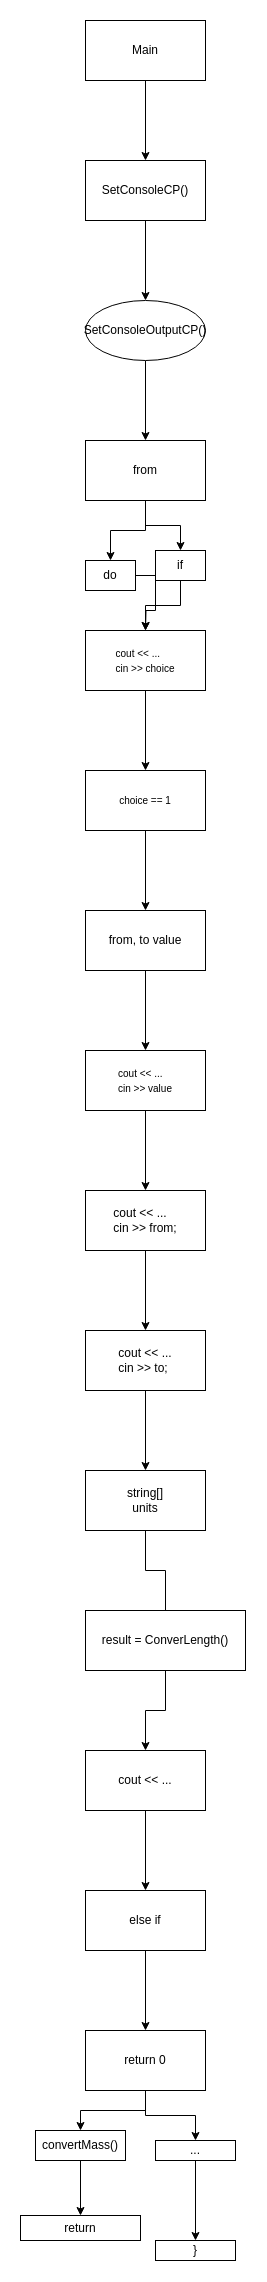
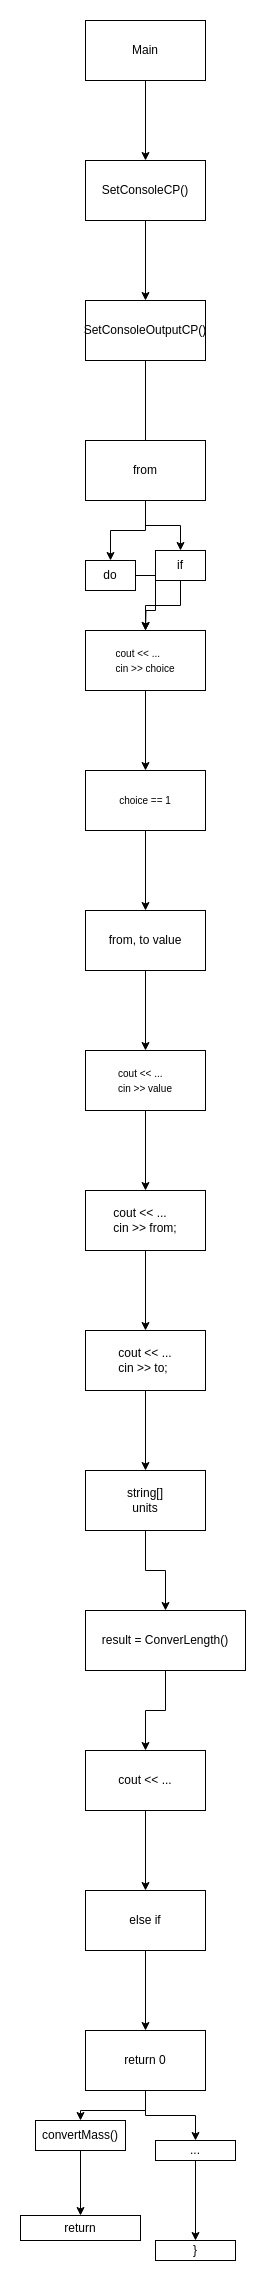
  <mxCell id="0" />
  <mxCell id="1" parent="0" />
  <mxCell id="2" value="" style="edgeStyle=orthogonalEdgeStyle;rounded=0;orthogonalLoop=1;jettySize=auto;html=1;" edge="1" parent="1" source="3" target="5"><mxGeometry relative="1" as="geometry" /></mxCell>
  <mxCell id="3" value="Main" style="rounded=0;whiteSpace=wrap;html=1;" vertex="1" parent="1"><mxGeometry x="85" y="20" width="120" height="60" as="geometry" /></mxCell>
  <mxCell id="4" value="" style="edgeStyle=orthogonalEdgeStyle;rounded=0;orthogonalLoop=1;jettySize=auto;html=1;" edge="1" parent="1" source="5" target="7"><mxGeometry relative="1" as="geometry" /></mxCell>
  <mxCell id="5" value="  SetConsoleCP()" style="whiteSpace=wrap;html=1;rounded=0;" vertex="1" parent="1"><mxGeometry x="85" y="160" width="120" height="60" as="geometry" /></mxCell>
- <mxCell id="6" value="" style="edgeStyle=orthogonalEdgeStyle;rounded=0;orthogonalLoop=1;jettySize=auto;html=1;" edge="1" parent="1" source="7" target="9"><mxGeometry relative="1" as="geometry" /></mxCell>
- <mxCell id="7" value="SetConsoleOutputCP()" style="ellipse;whiteSpace=wrap;html=1;" vertex="1" parent="1"><mxGeometry x="85" y="300" width="120" height="60" as="geometry" /></mxCell>
+ <mxCell id="6" value="" style="edgeStyle=orthogonalEdgeStyle;rounded=0;orthogonalLoop=1;jettySize=auto;html=1;endArrow=none;" edge="1" parent="1" source="7" target="9"><mxGeometry relative="1" as="geometry" /></mxCell>
+ <mxCell id="7" value="SetConsoleOutputCP()" style="whiteSpace=wrap;html=1;rounded=0;" vertex="1" parent="1"><mxGeometry x="85" y="300" width="120" height="60" as="geometry" /></mxCell>
  <mxCell id="8" style="edgeStyle=orthogonalEdgeStyle;rounded=0;orthogonalLoop=1;jettySize=auto;html=1;" edge="1" parent="1" source="9" target="11"><mxGeometry relative="1" as="geometry"><mxPoint x="135" y="540" as="targetPoint" /></mxGeometry></mxCell>
  <mxCell id="9" value="   from " style="whiteSpace=wrap;html=1;rounded=0;" vertex="1" parent="1"><mxGeometry x="85" y="440" width="120" height="60" as="geometry" /></mxCell>
  <mxCell id="10" style="edgeStyle=orthogonalEdgeStyle;rounded=0;orthogonalLoop=1;jettySize=auto;html=1;" edge="1" parent="1" source="11"><mxGeometry relative="1" as="geometry"><mxPoint x="145" y="630" as="targetPoint" /></mxGeometry></mxCell>
  <mxCell id="11" value="do " style="rounded=0;whiteSpace=wrap;html=1;" vertex="1" parent="1"><mxGeometry x="85" y="560" width="50" height="30" as="geometry" /></mxCell>
  <mxCell id="12" value="" style="edgeStyle=orthogonalEdgeStyle;rounded=0;orthogonalLoop=1;jettySize=auto;html=1;" edge="1" parent="1" source="9" target="14"><mxGeometry relative="1" as="geometry"><mxPoint x="175" y="550" as="targetPoint" /><mxPoint x="145" y="500" as="sourcePoint" /></mxGeometry></mxCell>
  <mxCell id="13" style="edgeStyle=orthogonalEdgeStyle;rounded=0;orthogonalLoop=1;jettySize=auto;html=1;" edge="1" parent="1" source="14" target="16"><mxGeometry relative="1" as="geometry"><mxPoint x="145" y="630" as="targetPoint" /></mxGeometry></mxCell>
  <mxCell id="14" value=" if " style="rounded=0;whiteSpace=wrap;html=1;" vertex="1" parent="1"><mxGeometry x="155" y="550" width="50" height="30" as="geometry" /></mxCell>
  <mxCell id="15" value="" style="edgeStyle=orthogonalEdgeStyle;rounded=0;orthogonalLoop=1;jettySize=auto;html=1;" edge="1" parent="1" source="16" target="18"><mxGeometry relative="1" as="geometry" /></mxCell>
  <mxCell id="16" value="&lt;div style=&quot;text-align: left;&quot;&gt;&lt;span style=&quot;background-color: initial; font-size: 10px;&quot;&gt;cout &lt;/span&gt;&lt;span style=&quot;background-color: initial;&quot;&gt;&lt;font size=&quot;1&quot;&gt;&amp;lt;&amp;lt; ...&lt;/font&gt;&lt;/span&gt;&lt;/div&gt;&lt;div style=&quot;text-align: left;&quot;&gt;&lt;span style=&quot;background-color: initial;&quot;&gt;&lt;font size=&quot;1&quot;&gt;cin &amp;gt;&amp;gt; choice&lt;/font&gt;&lt;/span&gt;&lt;/div&gt;" style="rounded=0;whiteSpace=wrap;html=1;" vertex="1" parent="1"><mxGeometry x="85" y="630" width="120" height="60" as="geometry" /></mxCell>
  <mxCell id="17" value="" style="edgeStyle=orthogonalEdgeStyle;rounded=0;orthogonalLoop=1;jettySize=auto;html=1;" edge="1" parent="1" source="18" target="20"><mxGeometry relative="1" as="geometry" /></mxCell>
  <mxCell id="18" value="&lt;div style=&quot;text-align: left;&quot;&gt;&lt;span style=&quot;background-color: initial; font-size: 10px;&quot;&gt;choice &lt;/span&gt;&lt;span style=&quot;background-color: initial;&quot;&gt;&lt;font size=&quot;1&quot;&gt;== 1&lt;/font&gt;&lt;/span&gt;&lt;/div&gt;" style="whiteSpace=wrap;html=1;rounded=0;" vertex="1" parent="1"><mxGeometry x="85" y="770" width="120" height="60" as="geometry" /></mxCell>
  <mxCell id="19" value="" style="edgeStyle=orthogonalEdgeStyle;rounded=0;orthogonalLoop=1;jettySize=auto;html=1;" edge="1" parent="1" source="20" target="22"><mxGeometry relative="1" as="geometry" /></mxCell>
  <mxCell id="20" value="from, to value" style="whiteSpace=wrap;html=1;rounded=0;" vertex="1" parent="1"><mxGeometry x="85" y="910" width="120" height="60" as="geometry" /></mxCell>
  <mxCell id="21" value="" style="edgeStyle=orthogonalEdgeStyle;rounded=0;orthogonalLoop=1;jettySize=auto;html=1;" edge="1" parent="1" source="22" target="24"><mxGeometry relative="1" as="geometry" /></mxCell>
  <mxCell id="22" value="&lt;div style=&quot;text-align: left;&quot;&gt;&lt;span style=&quot;background-color: initial; font-size: 10px;&quot;&gt;cout &lt;/span&gt;&lt;span style=&quot;background-color: initial;&quot;&gt;&lt;font size=&quot;1&quot;&gt;&amp;lt;&amp;lt; ...&lt;/font&gt;&lt;/span&gt;&lt;/div&gt;&lt;div style=&quot;text-align: left;&quot;&gt;&lt;span style=&quot;background-color: initial;&quot;&gt;&lt;font size=&quot;1&quot;&gt;cin &amp;gt;&amp;gt; value&lt;/font&gt;&lt;/span&gt;&lt;/div&gt;" style="whiteSpace=wrap;html=1;rounded=0;" vertex="1" parent="1"><mxGeometry x="85" y="1050" width="120" height="60" as="geometry" /></mxCell>
  <mxCell id="23" value="" style="edgeStyle=orthogonalEdgeStyle;rounded=0;orthogonalLoop=1;jettySize=auto;html=1;" edge="1" parent="1" source="24" target="26"><mxGeometry relative="1" as="geometry" /></mxCell>
  <mxCell id="24" value="&lt;div style=&quot;text-align: left;&quot;&gt;&lt;span style=&quot;background-color: initial;&quot;&gt;cout &amp;lt;&amp;lt; ...&lt;/span&gt;&lt;/div&gt;&lt;div style=&quot;text-align: left;&quot;&gt;&lt;span style=&quot;background-color: initial;&quot;&gt;cin &amp;gt;&amp;gt; from;&lt;/span&gt;&lt;/div&gt;" style="whiteSpace=wrap;html=1;rounded=0;" vertex="1" parent="1"><mxGeometry x="85" y="1190" width="120" height="60" as="geometry" /></mxCell>
  <mxCell id="25" value="" style="edgeStyle=orthogonalEdgeStyle;rounded=0;orthogonalLoop=1;jettySize=auto;html=1;" edge="1" parent="1" source="26" target="28"><mxGeometry relative="1" as="geometry" /></mxCell>
  <mxCell id="26" value="&lt;div style=&quot;border-color: var(--border-color); text-align: left;&quot;&gt;cout &amp;lt;&amp;lt; ...&lt;/div&gt;&lt;div style=&quot;border-color: var(--border-color); text-align: left;&quot;&gt;&lt;span style=&quot;border-color: var(--border-color); background-color: initial;&quot;&gt;cin &amp;gt;&amp;gt; to;&lt;/span&gt;&lt;/div&gt;" style="whiteSpace=wrap;html=1;rounded=0;" vertex="1" parent="1"><mxGeometry x="85" y="1330" width="120" height="60" as="geometry" /></mxCell>
- <mxCell id="27" value="" style="edgeStyle=orthogonalEdgeStyle;rounded=0;orthogonalLoop=1;jettySize=auto;html=1;endArrow=none;" edge="1" parent="1" source="28" target="30"><mxGeometry relative="1" as="geometry" /></mxCell>
+ <mxCell id="27" value="" style="edgeStyle=orthogonalEdgeStyle;rounded=0;orthogonalLoop=1;jettySize=auto;html=1;" edge="1" parent="1" source="28" target="30"><mxGeometry relative="1" as="geometry" /></mxCell>
  <mxCell id="28" value="string[]&lt;br&gt;units" style="whiteSpace=wrap;html=1;rounded=0;" vertex="1" parent="1"><mxGeometry x="85" y="1470" width="120" height="60" as="geometry" /></mxCell>
  <mxCell id="29" value="" style="edgeStyle=orthogonalEdgeStyle;rounded=0;orthogonalLoop=1;jettySize=auto;html=1;" edge="1" parent="1" source="30" target="32"><mxGeometry relative="1" as="geometry" /></mxCell>
  <mxCell id="30" value="result = ConverLength()" style="whiteSpace=wrap;html=1;rounded=0;" vertex="1" parent="1"><mxGeometry x="85" y="1610" width="160" height="60" as="geometry" /></mxCell>
  <mxCell id="31" value="" style="edgeStyle=orthogonalEdgeStyle;rounded=0;orthogonalLoop=1;jettySize=auto;html=1;" edge="1" parent="1" source="32" target="34"><mxGeometry relative="1" as="geometry" /></mxCell>
  <mxCell id="32" value="cout &amp;lt;&amp;lt; ..." style="whiteSpace=wrap;html=1;rounded=0;" vertex="1" parent="1"><mxGeometry x="85" y="1750" width="120" height="60" as="geometry" /></mxCell>
  <mxCell id="33" value="" style="edgeStyle=orthogonalEdgeStyle;rounded=0;orthogonalLoop=1;jettySize=auto;html=1;" edge="1" parent="1" source="34" target="37"><mxGeometry relative="1" as="geometry" /></mxCell>
  <mxCell id="34" value="else if" style="whiteSpace=wrap;html=1;rounded=0;" vertex="1" parent="1"><mxGeometry x="85" y="1890" width="120" height="60" as="geometry" /></mxCell>
  <mxCell id="35" style="edgeStyle=orthogonalEdgeStyle;rounded=0;orthogonalLoop=1;jettySize=auto;html=1;" edge="1" parent="1" source="37" target="39"><mxGeometry relative="1" as="geometry"><mxPoint x="135" y="2140" as="targetPoint" /></mxGeometry></mxCell>
  <mxCell id="36" style="edgeStyle=orthogonalEdgeStyle;rounded=0;orthogonalLoop=1;jettySize=auto;html=1;" edge="1" parent="1" source="37" target="41"><mxGeometry relative="1" as="geometry"><mxPoint x="175" y="2140" as="targetPoint" /></mxGeometry></mxCell>
  <mxCell id="37" value="return 0" style="whiteSpace=wrap;html=1;rounded=0;" vertex="1" parent="1"><mxGeometry x="85" y="2030" width="120" height="60" as="geometry" /></mxCell>
  <mxCell id="38" value="" style="edgeStyle=orthogonalEdgeStyle;rounded=0;orthogonalLoop=1;jettySize=auto;html=1;" edge="1" parent="1" source="39" target="42"><mxGeometry relative="1" as="geometry" /></mxCell>
- <mxCell id="39" value="convertMass()" style="rounded=0;whiteSpace=wrap;html=1;" vertex="1" parent="1"><mxGeometry x="35" y="2130" width="90" height="30" as="geometry" /></mxCell>
+ <mxCell id="39" value="convertMass()" style="rounded=0;whiteSpace=wrap;html=1;" vertex="1" parent="1"><mxGeometry x="35" y="2120" width="90" height="30" as="geometry" /></mxCell>
  <mxCell id="40" value="" style="edgeStyle=orthogonalEdgeStyle;rounded=0;orthogonalLoop=1;jettySize=auto;html=1;" edge="1" parent="1" source="41" target="43"><mxGeometry relative="1" as="geometry" /></mxCell>
  <mxCell id="41" value="..." style="rounded=0;whiteSpace=wrap;html=1;" vertex="1" parent="1"><mxGeometry x="155" y="2140" width="80" height="20" as="geometry" /></mxCell>
  <mxCell id="42" value="return" style="whiteSpace=wrap;html=1;rounded=0;" vertex="1" parent="1"><mxGeometry x="20" y="2215" width="120" height="25" as="geometry" /></mxCell>
  <mxCell id="43" value="}" style="rounded=0;whiteSpace=wrap;html=1;" vertex="1" parent="1"><mxGeometry x="155" y="2240" width="80" height="20" as="geometry" /></mxCell>
